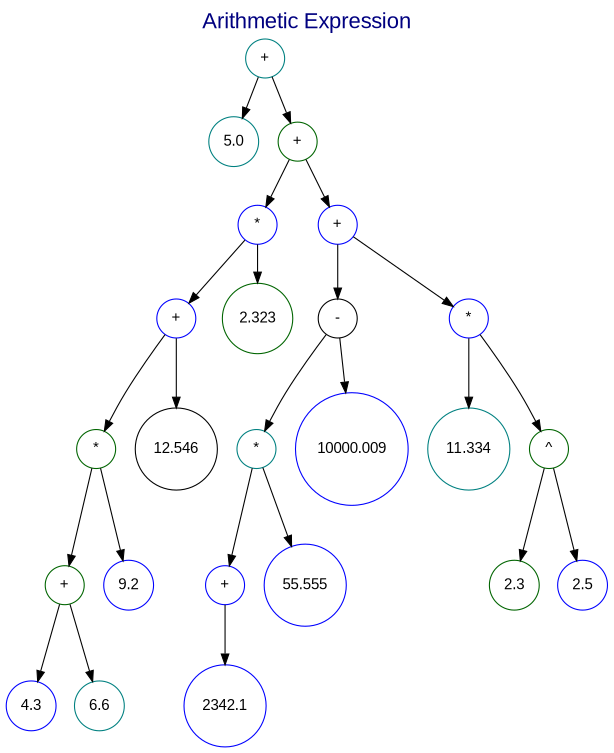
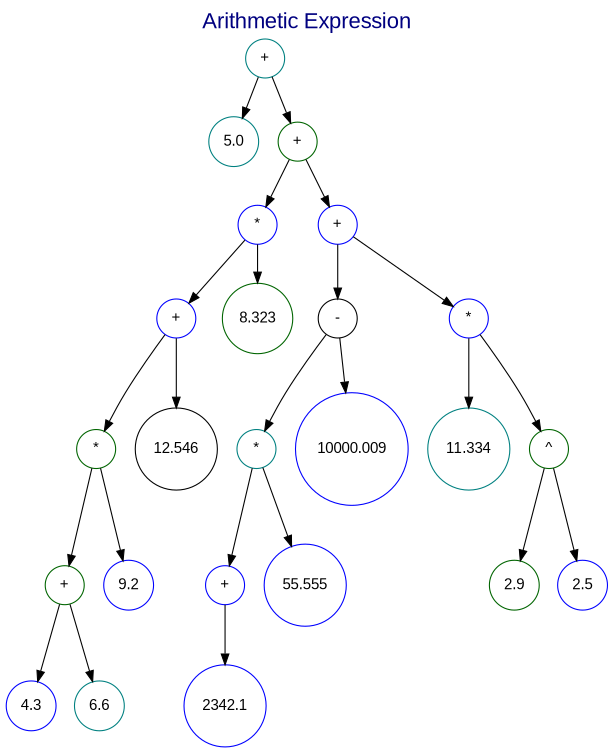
  digraph {
    fontcolor=navy
    fontname="Liberation Sans"
    fontsize=20
    label="Arithmetic Expression"
    labelloc=t
    node [color=blue fontname="Liberation Sans" shape=circle]
    edge [fontname="Liberation Sans"]
    n1 [color=teal label="+"]
    n2 [color=teal label=5.0]
    n3 [color=darkgreen label="+"]
    n4 [label="*"]
    n5 [label="+"]
    n6 [label="+"]
-   n7 [color=darkgreen label=2.323]
+   n7 [color=darkgreen label=8.323]
    n8 [color=black label="-"]
    n9 [label="*"]
    n10 [color=darkgreen label="*"]
    n11 [color=black label=12.546]
    n12 [color=darkgreen label="+"]
    n13 [label=9.2]
    n14 [label=4.3]
    n15 [color=teal label=6.6]
    n16 [color=teal label="*"]
    n17 [label=10000.009]
    n18 [color=teal label=11.334]
    n19 [color=darkgreen label="^"]
    n20 [label="+"]
    n21 [label=55.555]
    n22 [label=2342.1]
-   n23 [color=darkgreen label=2.3]
+   n23 [color=darkgreen label=2.9]
    n24 [label=2.5]
    n1 -> n2
    n1 -> n3
    n3 -> n4
    n3 -> n5
    n4 -> n6
    n4 -> n7
    n5 -> n8
    n5 -> n9
    n6 -> n10
    n6 -> n11
    n8 -> n16
    n8 -> n17
    n9 -> n18
    n9 -> n19
    n10 -> n12
    n10 -> n13
    n12 -> n14
    n12 -> n15
    n16 -> n20
    n16 -> n21
    n19 -> n23
    n19 -> n24
    n20 -> n22
  }
